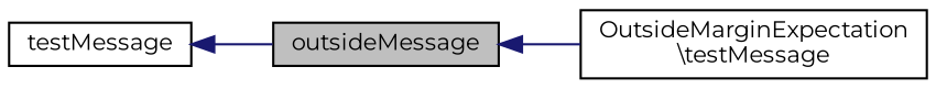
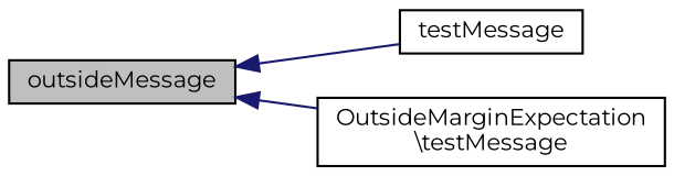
  digraph {
    rankdir=LR
    fontname=Montserrat
    node [color=black fillcolor=white fontname=Montserrat fontsize=10 shape=record style=filled]
    edge [color=midnightblue dir=back fontname=Montserrat fontsize=10 labelfontname=Helvetica labelfontsize=10 style=solid]
    n1 [fillcolor=grey75 fontcolor=black height=0.2 label=outsideMessage width=0.4]
    n2 [height=0.2 label=testMessage width=0.4]
    n3 [height=0.2 label="OutsideMarginExpectation\l\\testMessage" width=0.4]
-   n2 -> n1
+   n1 -> n2
    n1 -> n3
  }
